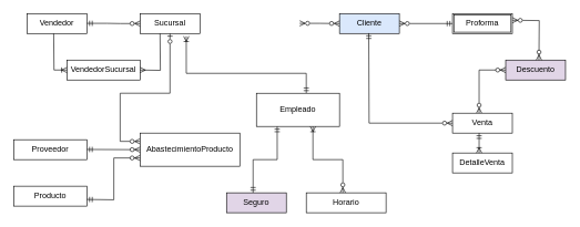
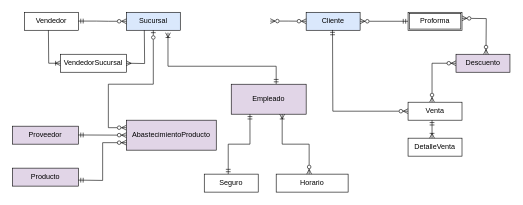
  <mxCell id="0" />
  <mxCell id="1" parent="0" />
  <mxCell id="2" value="Vendedor" style="rounded=0;whiteSpace=wrap;html=1;" vertex="1" parent="1"><mxGeometry x="40" y="20" width="90" height="30" as="geometry" /></mxCell>
- <mxCell id="3" value="Sucursal" style="rounded=0;whiteSpace=wrap;html=1;" vertex="1" parent="1"><mxGeometry x="210" y="20" width="90" height="30" as="geometry" /></mxCell>
+ <mxCell id="3" value="Sucursal" style="rounded=0;whiteSpace=wrap;html=1;fillColor=#dae8fc;" vertex="1" parent="1"><mxGeometry x="210" y="20" width="90" height="30" as="geometry" /></mxCell>
  <mxCell id="4" value="Cliente" style="rounded=0;whiteSpace=wrap;html=1;fillColor=#dae8fc;" vertex="1" parent="1"><mxGeometry x="510" y="20" width="90" height="30" as="geometry" /></mxCell>
  <mxCell id="5" value="" style="edgeStyle=entityRelationEdgeStyle;fontSize=12;html=1;endArrow=ERzeroToMany;startArrow=ERmandOne;rounded=0;endFill=0;entryX=0;entryY=0.5;entryDx=0;entryDy=0;" edge="1" parent="1" target="3"><mxGeometry width="100" height="100" relative="1" as="geometry"><mxPoint x="130" y="34.67" as="sourcePoint" /><mxPoint x="190" y="35" as="targetPoint" /></mxGeometry></mxCell>
  <mxCell id="6" value="" style="edgeStyle=entityRelationEdgeStyle;fontSize=12;html=1;endArrow=ERzeroToMany;startArrow=ERzeroToMany;rounded=0;endFill=0;startFill=0;" edge="1" parent="1"><mxGeometry width="100" height="100" relative="1" as="geometry"><mxPoint x="450" y="34.67" as="sourcePoint" /><mxPoint x="510" y="35" as="targetPoint" /></mxGeometry></mxCell>
  <mxCell id="7" value="" style="fontSize=12;html=1;endArrow=ERzeroToMany;endFill=0;rounded=0;startArrow=ERmandOne;startFill=0;exitX=0;exitY=0.5;exitDx=0;exitDy=0;" edge="1" parent="1" source="8"><mxGeometry width="100" height="100" relative="1" as="geometry"><mxPoint x="705" y="0" as="sourcePoint" /><mxPoint x="600" y="35" as="targetPoint" /></mxGeometry></mxCell>
  <mxCell id="8" value="Proforma" style="shape=ext;double=1;rounded=0;whiteSpace=wrap;html=1;" vertex="1" parent="1"><mxGeometry x="680" y="20" width="90" height="30" as="geometry" /></mxCell>
  <mxCell id="9" value="Descuento" style="rounded=0;whiteSpace=wrap;html=1;fillColor=#e1d5e7;" vertex="1" parent="1"><mxGeometry x="760" y="90" width="90" height="30" as="geometry" /></mxCell>
  <mxCell id="10" value="" style="edgeStyle=orthogonalEdgeStyle;fontSize=12;html=1;endArrow=ERzeroToMany;endFill=1;rounded=0;startArrow=ERzeroToMany;startFill=0;entryX=0;entryY=0.5;entryDx=0;entryDy=0;" edge="1" parent="1" target="9"><mxGeometry width="100" height="100" relative="1" as="geometry"><mxPoint x="720" y="170" as="sourcePoint" /><mxPoint x="748.98" y="130" as="targetPoint" /><Array as="points"><mxPoint x="720" y="105" /></Array></mxGeometry></mxCell>
  <mxCell id="11" value="Venta" style="rounded=0;whiteSpace=wrap;html=1;" vertex="1" parent="1"><mxGeometry x="680" y="170" width="90" height="30" as="geometry" /></mxCell>
  <mxCell id="12" value="DetalleVenta" style="rounded=0;whiteSpace=wrap;html=1;" vertex="1" parent="1"><mxGeometry x="680" y="230" width="90" height="30" as="geometry" /></mxCell>
  <mxCell id="13" value="" style="fontSize=12;html=1;endArrow=ERmandOne;startArrow=ERoneToMany;rounded=0;startFill=0;" edge="1" parent="1"><mxGeometry width="100" height="100" relative="1" as="geometry"><mxPoint x="720" y="230" as="sourcePoint" /><mxPoint x="720" y="200" as="targetPoint" /></mxGeometry></mxCell>
  <mxCell id="14" value="" style="edgeStyle=orthogonalEdgeStyle;fontSize=12;html=1;endArrow=ERmandOne;endFill=0;rounded=0;exitX=0;exitY=0.5;exitDx=0;exitDy=0;startArrow=ERzeroToMany;startFill=0;" edge="1" parent="1" source="11"><mxGeometry width="100" height="100" relative="1" as="geometry"><mxPoint x="464" y="149.45" as="sourcePoint" /><mxPoint x="554" y="49.45" as="targetPoint" /></mxGeometry></mxCell>
  <mxCell id="15" value="" style="edgeStyle=orthogonalEdgeStyle;fontSize=12;html=1;endArrow=ERzeroToMany;endFill=1;rounded=0;startArrow=ERzeroToMany;startFill=0;" edge="1" parent="1"><mxGeometry width="100" height="100" relative="1" as="geometry"><mxPoint x="770" y="30" as="sourcePoint" /><mxPoint x="810" y="90" as="targetPoint" /></mxGeometry></mxCell>
  <mxCell id="16" value="VendedorSucursal" style="rounded=0;whiteSpace=wrap;html=1;" vertex="1" parent="1"><mxGeometry x="100" y="90" width="110" height="30" as="geometry" /></mxCell>
  <mxCell id="17" value="" style="edgeStyle=orthogonalEdgeStyle;fontSize=12;html=1;endArrow=none;endFill=0;rounded=0;startArrow=ERmany;startFill=0;" edge="1" parent="1"><mxGeometry width="100" height="100" relative="1" as="geometry"><mxPoint x="210" y="105" as="sourcePoint" /><mxPoint x="240" y="50" as="targetPoint" /></mxGeometry></mxCell>
  <mxCell id="18" value="" style="edgeStyle=orthogonalEdgeStyle;fontSize=12;html=1;endArrow=none;endFill=0;rounded=0;exitX=0;exitY=0.5;exitDx=0;exitDy=0;startArrow=ERoneToMany;startFill=0;" edge="1" parent="1" source="16"><mxGeometry width="100" height="100" relative="1" as="geometry"><mxPoint x="90" y="150" as="sourcePoint" /><mxPoint x="80" y="50" as="targetPoint" /></mxGeometry></mxCell>
  <mxCell id="19" value="" style="edgeStyle=orthogonalEdgeStyle;fontSize=12;html=1;endArrow=ERzeroToOne;endFill=0;rounded=0;startArrow=ERzeroToMany;startFill=0;exitX=0;exitY=0.25;exitDx=0;exitDy=0;" edge="1" parent="1" source="20"><mxGeometry width="100" height="100" relative="1" as="geometry"><mxPoint x="200" y="210" as="sourcePoint" /><mxPoint x="255" y="50" as="targetPoint" /><Array as="points"><mxPoint x="180" y="213" /><mxPoint x="180" y="140" /><mxPoint x="255" y="140" /></Array></mxGeometry></mxCell>
- <mxCell id="20" value="AbastecimientoProducto" style="rounded=0;whiteSpace=wrap;html=1;" vertex="1" parent="1"><mxGeometry x="210" y="200" width="150" height="50" as="geometry" /></mxCell>
- <mxCell id="21" value="Proveedor" style="rounded=0;whiteSpace=wrap;html=1;" vertex="1" parent="1"><mxGeometry x="20" y="210" width="110" height="30" as="geometry" /></mxCell>
+ <mxCell id="20" value="AbastecimientoProducto" style="rounded=0;whiteSpace=wrap;html=1;fillColor=#e1d5e7;" vertex="1" parent="1"><mxGeometry x="210" y="200" width="150" height="50" as="geometry" /></mxCell>
+ <mxCell id="21" value="Proveedor" style="rounded=0;whiteSpace=wrap;html=1;fillColor=#e1d5e7;" vertex="1" parent="1"><mxGeometry x="20" y="210" width="110" height="30" as="geometry" /></mxCell>
  <mxCell id="22" value="" style="fontSize=12;html=1;endArrow=ERzeroToMany;endFill=1;rounded=0;startArrow=ERmandOne;startFill=0;" edge="1" parent="1"><mxGeometry width="100" height="100" relative="1" as="geometry"><mxPoint x="130" y="224.67" as="sourcePoint" /><mxPoint x="210" y="225" as="targetPoint" /></mxGeometry></mxCell>
- <mxCell id="23" value="Producto" style="rounded=0;whiteSpace=wrap;html=1;" vertex="1" parent="1"><mxGeometry x="20" y="280" width="110" height="30" as="geometry" /></mxCell>
+ <mxCell id="23" value="Producto" style="rounded=0;whiteSpace=wrap;html=1;fillColor=#e1d5e7;" vertex="1" parent="1"><mxGeometry x="20" y="280" width="110" height="30" as="geometry" /></mxCell>
  <mxCell id="24" value="" style="edgeStyle=orthogonalEdgeStyle;fontSize=12;html=1;endArrow=ERzeroToMany;endFill=1;rounded=0;entryX=0;entryY=0.75;entryDx=0;entryDy=0;startArrow=ERmandOne;startFill=0;" edge="1" parent="1" target="20"><mxGeometry width="100" height="100" relative="1" as="geometry"><mxPoint x="130" y="300" as="sourcePoint" /><mxPoint x="190" y="240" as="targetPoint" /></mxGeometry></mxCell>
  <mxCell id="25" value="" style="edgeStyle=orthogonalEdgeStyle;fontSize=12;html=1;endArrow=ERoneToMany;endFill=0;rounded=0;startArrow=ERmandOne;startFill=0;entryX=0.772;entryY=1.135;entryDx=0;entryDy=0;entryPerimeter=0;" edge="1" parent="1" target="3"><mxGeometry width="100" height="100" relative="1" as="geometry"><mxPoint x="460" y="140" as="sourcePoint" /><mxPoint x="280" y="80" as="targetPoint" /><Array as="points"><mxPoint x="460" y="110" /><mxPoint x="279" y="110" /></Array></mxGeometry></mxCell>
- <mxCell id="26" value="Empleado" style="rounded=0;whiteSpace=wrap;html=1;" vertex="1" parent="1"><mxGeometry x="385" y="140" width="125" height="50" as="geometry" /></mxCell>
+ <mxCell id="26" value="Empleado" style="rounded=0;whiteSpace=wrap;html=1;fillColor=#e1d5e7;" vertex="1" parent="1"><mxGeometry x="385" y="140" width="125" height="50" as="geometry" /></mxCell>
  <mxCell id="27" value="" style="fontSize=12;html=1;endArrow=ERmandOne;endFill=0;rounded=0;entryX=0.25;entryY=1;entryDx=0;entryDy=0;edgeStyle=orthogonalEdgeStyle;startArrow=ERmandOne;startFill=0;" edge="1" parent="1" target="26"><mxGeometry width="100" height="100" relative="1" as="geometry"><mxPoint x="380" y="290" as="sourcePoint" /><mxPoint x="610" y="140" as="targetPoint" /><Array as="points"><mxPoint x="380" y="240" /><mxPoint x="416" y="240" /></Array></mxGeometry></mxCell>
- <mxCell id="28" value="Seguro" style="rounded=0;whiteSpace=wrap;html=1;fillColor=#e1d5e7;" vertex="1" parent="1"><mxGeometry x="340" y="290" width="90" height="30" as="geometry" /></mxCell>
+ <mxCell id="28" value="Seguro" style="rounded=0;whiteSpace=wrap;html=1;" vertex="1" parent="1"><mxGeometry x="340" y="290" width="90" height="30" as="geometry" /></mxCell>
  <mxCell id="29" value="Horario" style="rounded=0;whiteSpace=wrap;html=1;" vertex="1" parent="1"><mxGeometry x="460" y="290" width="120" height="30" as="geometry" /></mxCell>
  <mxCell id="30" value="" style="edgeStyle=orthogonalEdgeStyle;fontSize=12;html=1;endArrow=ERoneToMany;endFill=0;rounded=0;startArrow=ERzeroToMany;startFill=0;" edge="1" parent="1" source="29"><mxGeometry width="100" height="100" relative="1" as="geometry"><mxPoint x="517.06" y="286.37" as="sourcePoint" /><mxPoint x="470" y="190" as="targetPoint" /><Array as="points"><mxPoint x="515" y="240" /><mxPoint x="470" y="240" /></Array></mxGeometry></mxCell>
